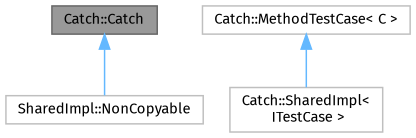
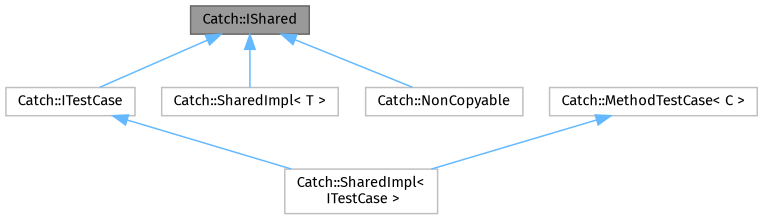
  digraph {
    fontname="Fira Sans"
    node [color=grey75 fillcolor=white fontname="Fira Sans" fontsize=10 shape=box style=filled]
    edge [color=steelblue1 dir=back fontname="Fira Sans" fontsize=10 labelfontname=Helvetica labelfontsize=10 style=solid]
-   n1 [color=gray40 fillcolor=grey60 fontcolor=black height=0.2 label="Catch::Catch" width=0.4]
-   n4 [height=0.2 label="SharedImpl::NonCopyable" width=0.4]
+   n1 [color=gray40 fillcolor=grey60 fontcolor=black height=0.2 label="Catch::IShared" width=0.4]
+   n2 [height=0.2 label="Catch::ITestCase" width=0.4]
+   n3 [height=0.2 label="Catch::SharedImpl\< T \>" width=0.4]
+   n4 [height=0.2 label="Catch::NonCopyable" width=0.4]
    n5 [height=0.2 label="Catch::SharedImpl\<\l ITestCase \>" width=0.4]
    n6 [height=0.2 label="Catch::MethodTestCase\< C \>" width=0.4]
+   n1 -> n2
+   n1 -> n3
    n1 -> n4
+   n2 -> n5
    n6 -> n5
  }
